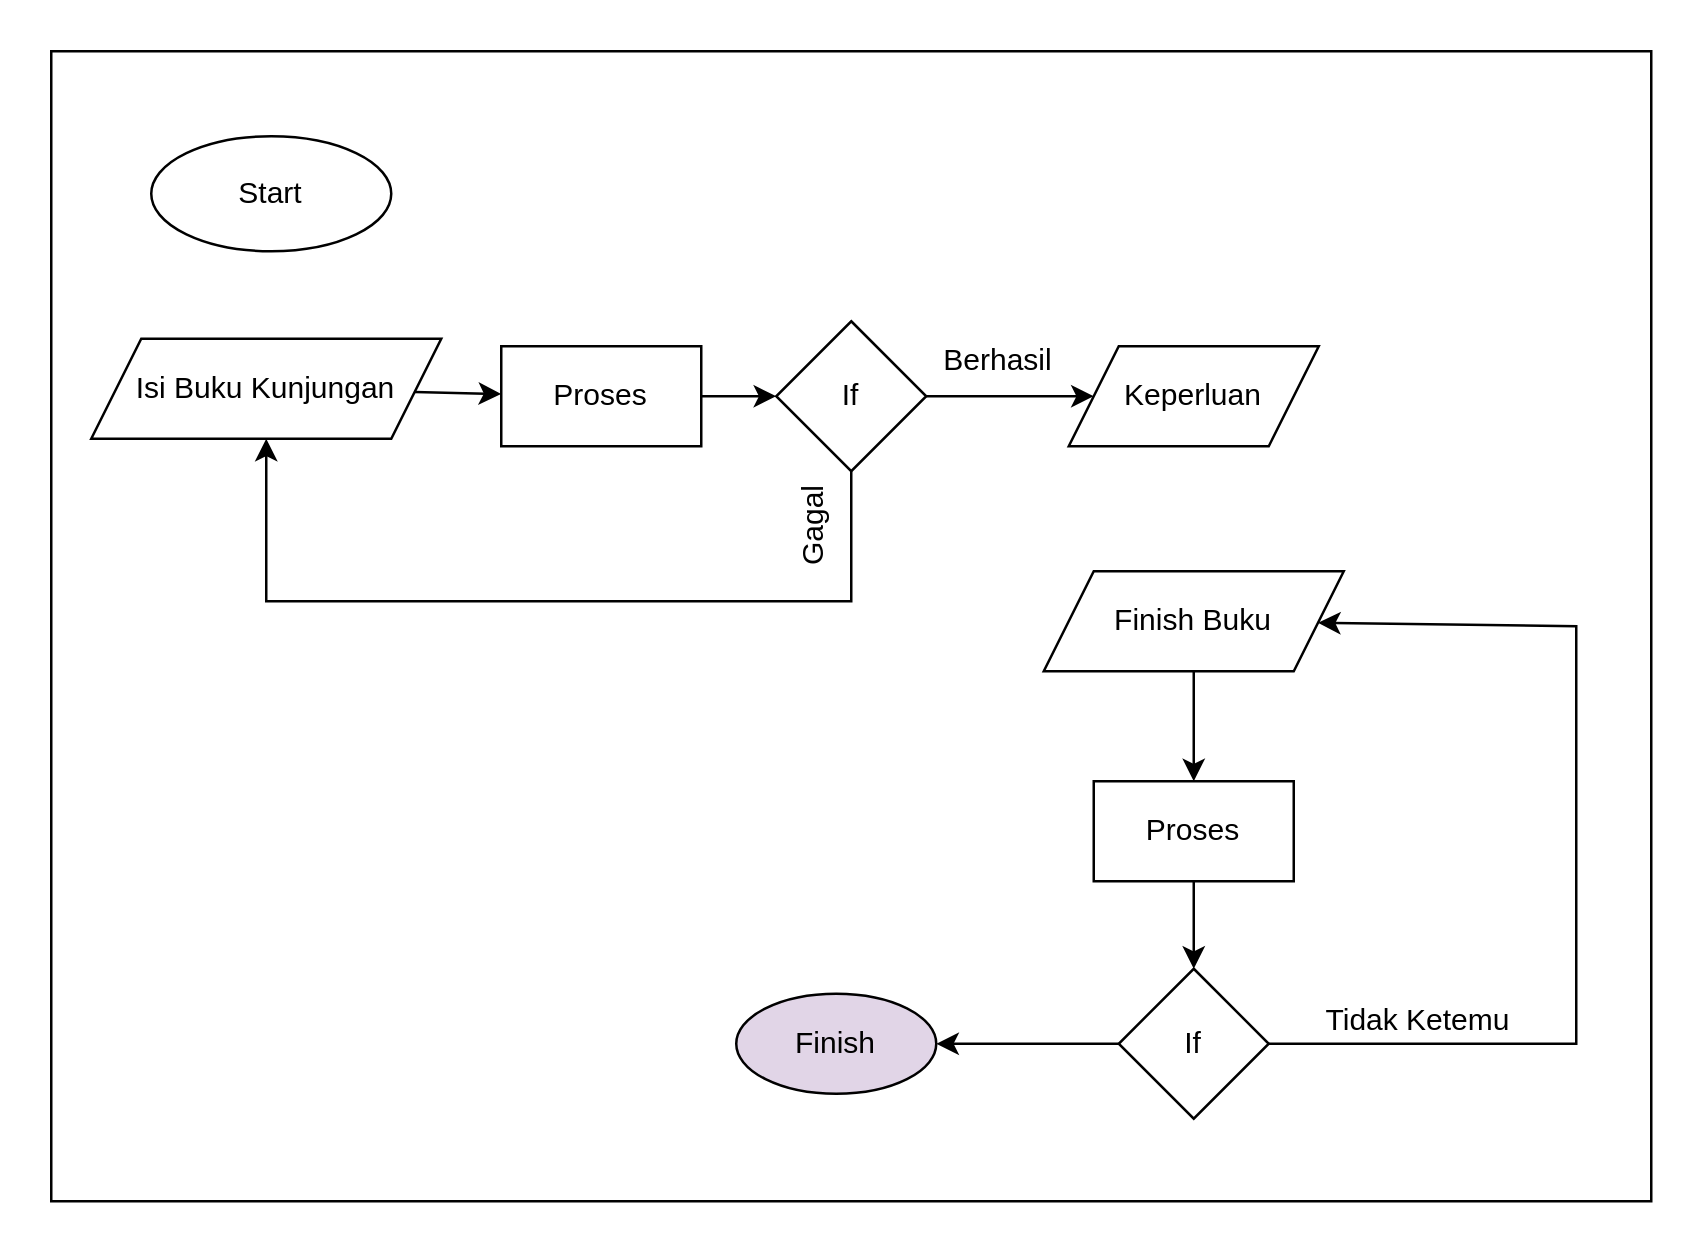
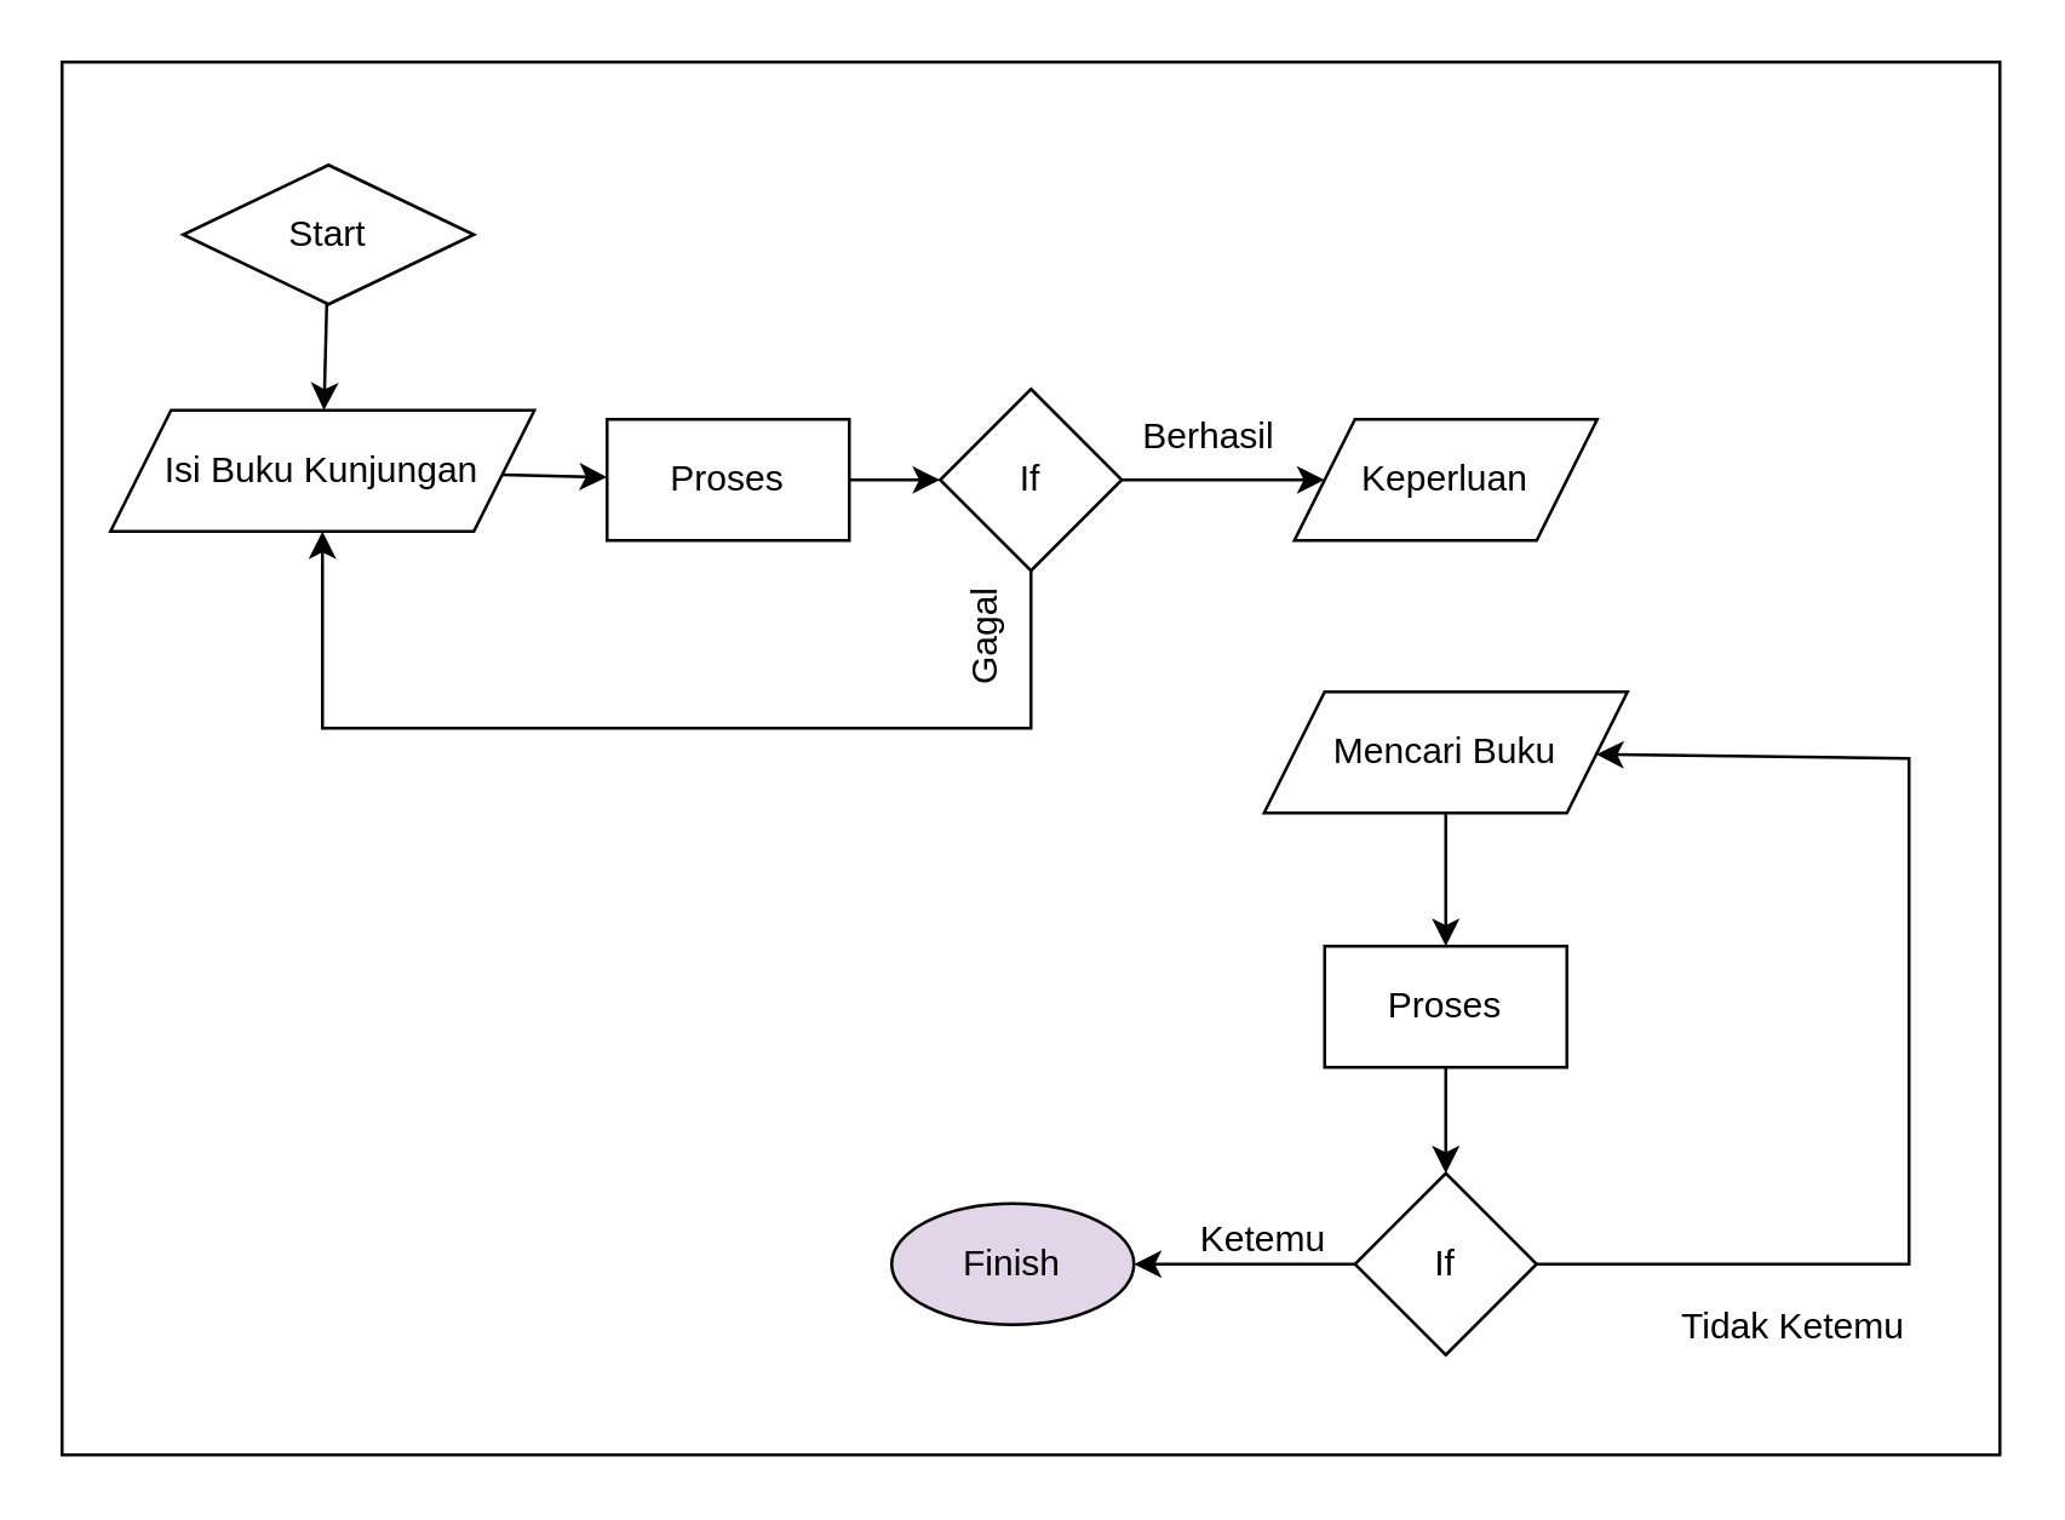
  <mxCell id="0" />
  <mxCell id="1" parent="0" />
  <mxCell id="2" value="" style="rounded=0;whiteSpace=wrap;html=1;" vertex="1" parent="1"><mxGeometry x="20" y="20" width="640" height="460" as="geometry" /></mxCell>
- <mxCell id="3" value="Start" style="ellipse;whiteSpace=wrap;html=1;" vertex="1" parent="1"><mxGeometry x="60" y="54" width="96" height="46" as="geometry" /></mxCell>
+ <mxCell id="3" value="Start" style="rhombus;whiteSpace=wrap;html=1;" vertex="1" parent="1"><mxGeometry x="60" y="54" width="96" height="46" as="geometry" /></mxCell>
  <mxCell id="4" value="Isi Buku Kunjungan" style="shape=parallelogram;perimeter=parallelogramPerimeter;whiteSpace=wrap;html=1;fixedSize=1;" vertex="1" parent="1"><mxGeometry x="36" y="135" width="140" height="40" as="geometry" /></mxCell>
- <mxCell id="5" value="Finish Buku" style="shape=parallelogram;perimeter=parallelogramPerimeter;whiteSpace=wrap;html=1;fixedSize=1;" vertex="1" parent="1"><mxGeometry x="417" y="228" width="120" height="40" as="geometry" /></mxCell>
+ <mxCell id="5" value="Mencari Buku" style="shape=parallelogram;perimeter=parallelogramPerimeter;whiteSpace=wrap;html=1;fixedSize=1;" vertex="1" parent="1"><mxGeometry x="417" y="228" width="120" height="40" as="geometry" /></mxCell>
  <mxCell id="6" value="If" style="rhombus;whiteSpace=wrap;html=1;" vertex="1" parent="1"><mxGeometry x="310" y="128" width="60" height="60" as="geometry" /></mxCell>
  <mxCell id="7" value="Finish" style="ellipse;whiteSpace=wrap;html=1;fillColor=#e1d5e7;" vertex="1" parent="1"><mxGeometry x="294" y="397" width="80" height="40" as="geometry" /></mxCell>
+ <mxCell id="8" value="" style="endArrow=classic;html=1;rounded=0;" edge="1" parent="1" source="3" target="4"><mxGeometry width="50" height="50" relative="1" as="geometry"><mxPoint x="330" y="220" as="sourcePoint" /><mxPoint x="380" y="170" as="targetPoint" /></mxGeometry></mxCell>
  <mxCell id="9" value="" style="endArrow=classic;html=1;rounded=0;" edge="1" parent="1" source="4" target="12"><mxGeometry width="50" height="50" relative="1" as="geometry"><mxPoint x="169.347" y="168.306" as="sourcePoint" /><mxPoint x="253.341" y="167.341" as="targetPoint" /></mxGeometry></mxCell>
  <mxCell id="10" value="" style="endArrow=classic;html=1;rounded=0;" edge="1" parent="1" source="6" target="22"><mxGeometry width="50" height="50" relative="1" as="geometry"><mxPoint x="330" y="220" as="sourcePoint" /><mxPoint x="427" y="158" as="targetPoint" /></mxGeometry></mxCell>
  <mxCell id="11" value="Berhasil" style="text;html=1;strokeColor=none;fillColor=none;align=center;verticalAlign=middle;whiteSpace=wrap;rounded=0;" vertex="1" parent="1"><mxGeometry x="367" y="129" width="64" height="29" as="geometry" /></mxCell>
  <mxCell id="12" value="Proses" style="rounded=0;whiteSpace=wrap;html=1;" vertex="1" parent="1"><mxGeometry x="200" y="138" width="80" height="40" as="geometry" /></mxCell>
  <mxCell id="13" value="" style="endArrow=classic;html=1;rounded=0;" edge="1" parent="1" source="12" target="6"><mxGeometry width="50" height="50" relative="1" as="geometry"><mxPoint x="330" y="220" as="sourcePoint" /><mxPoint x="380" y="170" as="targetPoint" /></mxGeometry></mxCell>
  <mxCell id="14" value="" style="endArrow=classic;html=1;rounded=0;" edge="1" parent="1" source="6" target="4"><mxGeometry width="50" height="50" relative="1" as="geometry"><mxPoint x="330" y="220" as="sourcePoint" /><mxPoint x="380" y="170" as="targetPoint" /><Array as="points"><mxPoint x="340" y="240" /><mxPoint x="106" y="240" /></Array></mxGeometry></mxCell>
  <mxCell id="15" value="Gagal" style="text;html=1;strokeColor=none;fillColor=none;align=center;verticalAlign=middle;whiteSpace=wrap;rounded=0;rotation=-90;" vertex="1" parent="1"><mxGeometry x="295" y="195" width="60" height="30" as="geometry" /></mxCell>
  <mxCell id="16" value="Proses" style="rounded=0;whiteSpace=wrap;html=1;" vertex="1" parent="1"><mxGeometry x="437" y="312" width="80" height="40" as="geometry" /></mxCell>
  <mxCell id="17" value="" style="endArrow=classic;html=1;rounded=0;" edge="1" parent="1" source="5" target="16"><mxGeometry width="50" height="50" relative="1" as="geometry"><mxPoint x="340" y="260" as="sourcePoint" /><mxPoint x="390" y="210" as="targetPoint" /></mxGeometry></mxCell>
  <mxCell id="18" value="If" style="rhombus;whiteSpace=wrap;html=1;" vertex="1" parent="1"><mxGeometry x="447" y="387" width="60" height="60" as="geometry" /></mxCell>
  <mxCell id="19" value="" style="endArrow=classic;html=1;rounded=0;" edge="1" parent="1" source="16" target="18"><mxGeometry width="50" height="50" relative="1" as="geometry"><mxPoint x="340" y="360" as="sourcePoint" /><mxPoint x="390" y="310" as="targetPoint" /></mxGeometry></mxCell>
- <mxCell id="20" value="Tidak Ketemu" style="text;html=1;strokeColor=none;fillColor=none;align=center;verticalAlign=middle;whiteSpace=wrap;rounded=0;" vertex="1" parent="1"><mxGeometry x="527" y="393" width="80" height="30" as="geometry" /></mxCell>
+ <mxCell id="20" value="Tidak Ketemu" style="text;html=1;strokeColor=none;fillColor=none;align=center;verticalAlign=middle;whiteSpace=wrap;rounded=0;" vertex="1" parent="1"><mxGeometry x="552" y="423" width="80" height="30" as="geometry" /></mxCell>
  <mxCell id="21" value="" style="endArrow=classic;html=1;rounded=0;" edge="1" parent="1" source="18" target="5"><mxGeometry width="50" height="50" relative="1" as="geometry"><mxPoint x="340" y="360" as="sourcePoint" /><mxPoint x="390" y="310" as="targetPoint" /><Array as="points"><mxPoint x="630" y="417" /><mxPoint x="630" y="250" /></Array></mxGeometry></mxCell>
  <mxCell id="22" value="Keperluan" style="shape=parallelogram;perimeter=parallelogramPerimeter;whiteSpace=wrap;html=1;fixedSize=1;" vertex="1" parent="1"><mxGeometry x="427" y="138" width="100" height="40" as="geometry" /></mxCell>
  <mxCell id="23" value="" style="endArrow=classic;html=1;rounded=0;" edge="1" parent="1" source="18" target="7"><mxGeometry width="50" height="50" relative="1" as="geometry"><mxPoint x="340" y="360" as="sourcePoint" /><mxPoint x="390" y="310" as="targetPoint" /></mxGeometry></mxCell>
+ <mxCell id="24" value="Ketemu" style="text;html=1;strokeColor=none;fillColor=none;align=center;verticalAlign=middle;whiteSpace=wrap;rounded=0;" vertex="1" parent="1"><mxGeometry x="387" y="394" width="60" height="30" as="geometry" /></mxCell>
